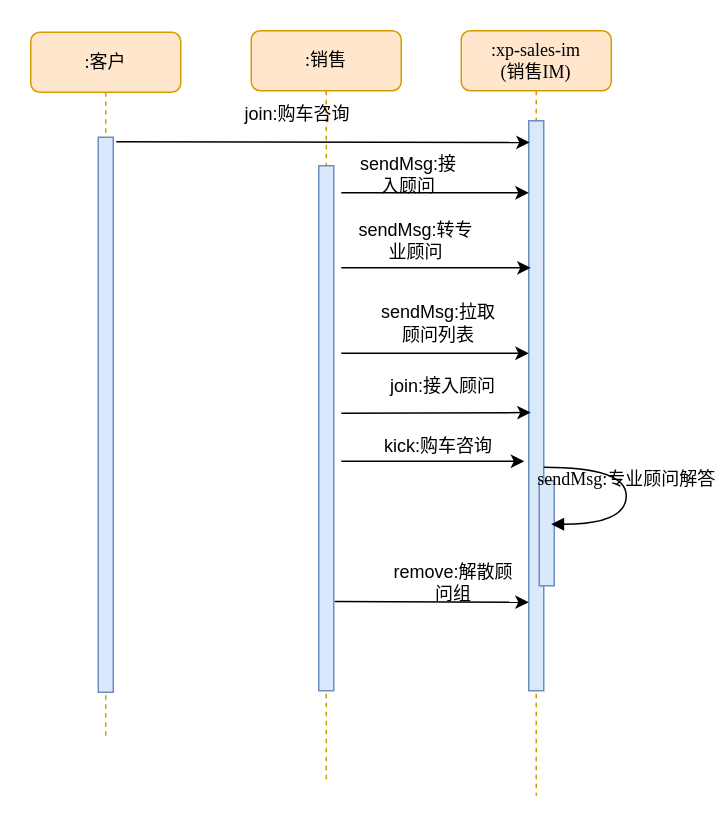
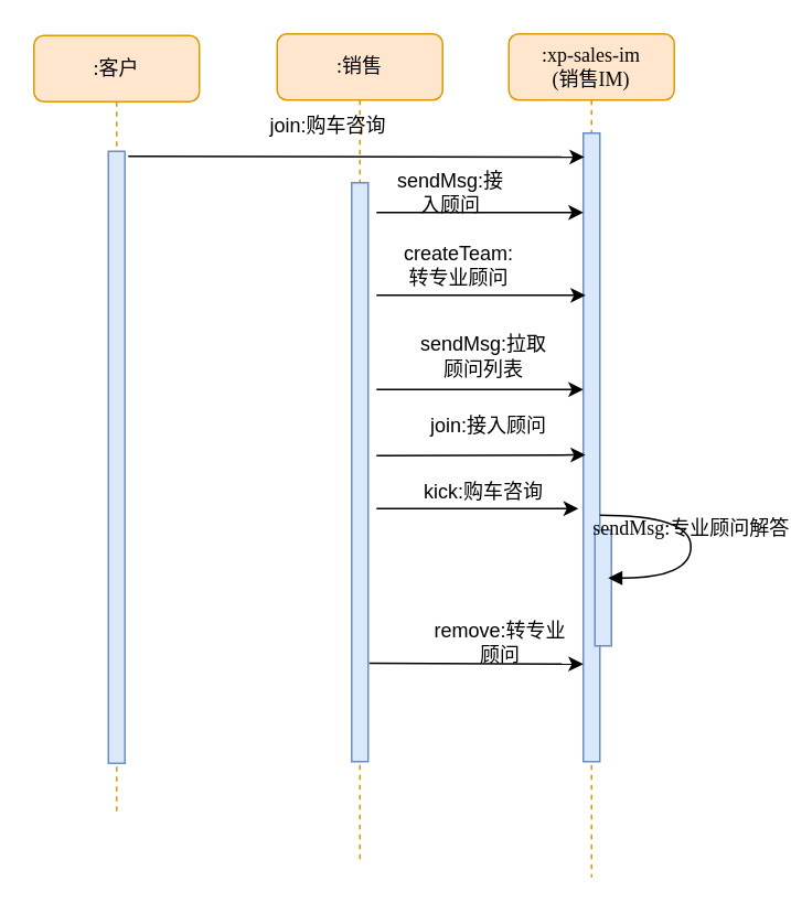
  <mxCell id="0" />
  <mxCell id="1" parent="0" />
  <mxCell id="2" value=":xp-sales-im&lt;br&gt;(销售IM)" style="shape=umlLifeline;perimeter=lifelinePerimeter;whiteSpace=wrap;html=1;container=1;collapsible=0;recursiveResize=0;outlineConnect=0;rounded=1;shadow=0;comic=0;labelBackgroundColor=none;strokeWidth=1;fontFamily=Verdana;fontSize=12;align=center;fillColor=#ffe6cc;strokeColor=#d79b00;" parent="1" vertex="1"><mxGeometry x="307" y="20" width="100" height="510" as="geometry" /></mxCell>
  <mxCell id="3" value="" style="html=1;points=[];perimeter=orthogonalPerimeter;rounded=0;shadow=0;comic=0;labelBackgroundColor=none;strokeWidth=1;fontFamily=Verdana;fontSize=12;align=center;fillColor=#dae8fc;strokeColor=#6c8ebf;" parent="2" vertex="1"><mxGeometry x="45" y="60" width="10" height="380" as="geometry" /></mxCell>
  <mxCell id="4" value=":销售" style="shape=umlLifeline;perimeter=lifelinePerimeter;whiteSpace=wrap;html=1;container=1;collapsible=0;recursiveResize=0;outlineConnect=0;rounded=1;shadow=0;comic=0;labelBackgroundColor=none;strokeWidth=1;fontFamily=Verdana;fontSize=12;align=center;fillColor=#ffe6cc;strokeColor=#d79b00;" parent="1" vertex="1"><mxGeometry x="167" y="20" width="100" height="500" as="geometry" /></mxCell>
  <mxCell id="5" value="" style="html=1;points=[];perimeter=orthogonalPerimeter;rounded=0;shadow=0;comic=0;labelBackgroundColor=none;strokeWidth=1;fontFamily=Verdana;fontSize=12;align=center;fillColor=#dae8fc;strokeColor=#6c8ebf;" parent="4" vertex="1"><mxGeometry x="45" y="90" width="10" height="350" as="geometry" /></mxCell>
  <mxCell id="6" value=":客户" style="shape=umlLifeline;perimeter=lifelinePerimeter;whiteSpace=wrap;html=1;container=1;collapsible=0;recursiveResize=0;outlineConnect=0;rounded=1;shadow=0;comic=0;labelBackgroundColor=none;strokeWidth=1;fontFamily=Verdana;fontSize=12;align=center;fillColor=#ffe6cc;strokeColor=#d79b00;" parent="1" vertex="1"><mxGeometry x="20" y="21" width="100" height="470" as="geometry" /></mxCell>
  <mxCell id="7" value="" style="html=1;points=[];perimeter=orthogonalPerimeter;rounded=0;shadow=0;comic=0;labelBackgroundColor=none;strokeWidth=1;fontFamily=Verdana;fontSize=12;align=center;fillColor=#dae8fc;strokeColor=#6c8ebf;" parent="6" vertex="1"><mxGeometry x="45" y="70" width="10" height="370" as="geometry" /></mxCell>
  <mxCell id="8" value="" style="html=1;points=[];perimeter=orthogonalPerimeter;rounded=0;shadow=0;comic=0;labelBackgroundColor=none;strokeWidth=1;fontFamily=Verdana;fontSize=12;align=center;fillColor=#dae8fc;strokeColor=#6c8ebf;" parent="1" vertex="1"><mxGeometry x="359" y="320" width="10" height="70" as="geometry" /></mxCell>
  <mxCell id="9" value="sendMsg:专业顾问解答" style="html=1;verticalAlign=bottom;endArrow=block;labelBackgroundColor=none;fontFamily=Verdana;fontSize=12;elbow=vertical;edgeStyle=orthogonalEdgeStyle;curved=1;entryX=1;entryY=0.286;entryPerimeter=0;exitX=1.038;exitY=0.345;exitPerimeter=0;" parent="1" edge="1"><mxGeometry relative="1" as="geometry"><mxPoint x="362" y="311" as="sourcePoint" /><mxPoint x="367" y="349" as="targetPoint" /><Array as="points"><mxPoint x="417" y="311" /><mxPoint x="417" y="349" /></Array></mxGeometry></mxCell>
  <mxCell id="10" value="join:购车咨询" style="text;html=1;strokeColor=none;fillColor=none;align=center;verticalAlign=middle;whiteSpace=wrap;rounded=0;" parent="1" vertex="1"><mxGeometry x="77" y="61" width="242" height="29" as="geometry" /></mxCell>
  <mxCell id="11" value="" style="endArrow=classic;html=1;entryX=0.067;entryY=0.038;entryDx=0;entryDy=0;entryPerimeter=0;" parent="1" target="3" edge="1"><mxGeometry width="50" height="50" relative="1" as="geometry"><mxPoint x="77" y="94" as="sourcePoint" /><mxPoint x="353.33" y="84.794" as="targetPoint" /></mxGeometry></mxCell>
  <mxCell id="12" value="" style="endArrow=classic;html=1;" parent="1" target="3" edge="1"><mxGeometry width="50" height="50" relative="1" as="geometry"><mxPoint x="227" y="128" as="sourcePoint" /><mxPoint x="347" y="128" as="targetPoint" /></mxGeometry></mxCell>
  <mxCell id="13" value="sendMsg:接入顾问" style="text;html=1;strokeColor=none;fillColor=none;align=center;verticalAlign=middle;whiteSpace=wrap;rounded=0;" parent="1" vertex="1"><mxGeometry x="237" y="106" width="70" height="20" as="geometry" /></mxCell>
  <mxCell id="14" value="" style="endArrow=classic;html=1;entryX=0.133;entryY=0.258;entryDx=0;entryDy=0;entryPerimeter=0;" parent="1" target="3" edge="1"><mxGeometry width="50" height="50" relative="1" as="geometry"><mxPoint x="227" y="178" as="sourcePoint" /><mxPoint x="347" y="180" as="targetPoint" /></mxGeometry></mxCell>
- <mxCell id="15" value="sendMsg:转专业顾问" style="text;html=1;strokeColor=none;fillColor=none;align=center;verticalAlign=middle;whiteSpace=wrap;rounded=0;" parent="1" vertex="1"><mxGeometry x="237" y="150" width="80" height="20" as="geometry" /></mxCell>
+ <mxCell id="15" value="createTeam:转专业顾问" style="text;html=1;strokeColor=none;fillColor=none;align=center;verticalAlign=middle;whiteSpace=wrap;rounded=0;" parent="1" vertex="1"><mxGeometry x="237" y="150" width="80" height="20" as="geometry" /></mxCell>
  <mxCell id="16" value="" style="endArrow=classic;html=1;" parent="1" edge="1"><mxGeometry width="50" height="50" relative="1" as="geometry"><mxPoint x="227" y="235" as="sourcePoint" /><mxPoint x="352" y="235" as="targetPoint" /></mxGeometry></mxCell>
  <mxCell id="17" value="sendMsg:拉取顾问列表" style="text;html=1;strokeColor=none;fillColor=none;align=center;verticalAlign=middle;whiteSpace=wrap;rounded=0;" parent="1" vertex="1"><mxGeometry x="247" y="205" width="90" height="20" as="geometry" /></mxCell>
  <mxCell id="18" value="" style="endArrow=classic;html=1;entryX=0.133;entryY=0.512;entryDx=0;entryDy=0;entryPerimeter=0;" parent="1" target="3" edge="1"><mxGeometry width="50" height="50" relative="1" as="geometry"><mxPoint x="227" y="275" as="sourcePoint" /><mxPoint x="347" y="275" as="targetPoint" /></mxGeometry></mxCell>
  <mxCell id="19" value="join:接入顾问" style="text;html=1;strokeColor=none;fillColor=none;align=center;verticalAlign=middle;whiteSpace=wrap;rounded=0;" parent="1" vertex="1"><mxGeometry x="250" y="247" width="90" height="20" as="geometry" /></mxCell>
  <mxCell id="20" value="" style="endArrow=classic;html=1;" parent="1" edge="1"><mxGeometry width="50" height="50" relative="1" as="geometry"><mxPoint x="227" y="307" as="sourcePoint" /><mxPoint x="349" y="307" as="targetPoint" /></mxGeometry></mxCell>
  <mxCell id="21" value="kick:购车咨询" style="text;html=1;strokeColor=none;fillColor=none;align=center;verticalAlign=middle;whiteSpace=wrap;rounded=0;" parent="1" vertex="1"><mxGeometry x="247" y="287" width="90" height="20" as="geometry" /></mxCell>
- <mxCell id="22" value="remove:解散顾问组" style="text;html=1;strokeColor=none;fillColor=none;align=center;verticalAlign=middle;whiteSpace=wrap;rounded=0;" parent="1" vertex="1"><mxGeometry x="257" y="378" width="90" height="20" as="geometry" /></mxCell>
+ <mxCell id="22" value="remove:转专业顾问" style="text;html=1;strokeColor=none;fillColor=none;align=center;verticalAlign=middle;whiteSpace=wrap;rounded=0;" parent="1" vertex="1"><mxGeometry x="257" y="378" width="90" height="20" as="geometry" /></mxCell>
  <mxCell id="23" value="" style="endArrow=classic;html=1;exitX=1.067;exitY=0.83;exitDx=0;exitDy=0;exitPerimeter=0;" parent="1" edge="1" source="5"><mxGeometry width="50" height="50" relative="1" as="geometry"><mxPoint x="232" y="401" as="sourcePoint" /><mxPoint x="352" y="401" as="targetPoint" /></mxGeometry></mxCell>
